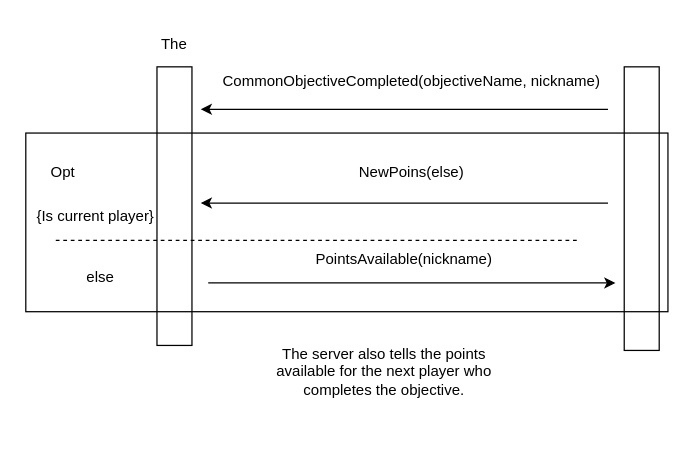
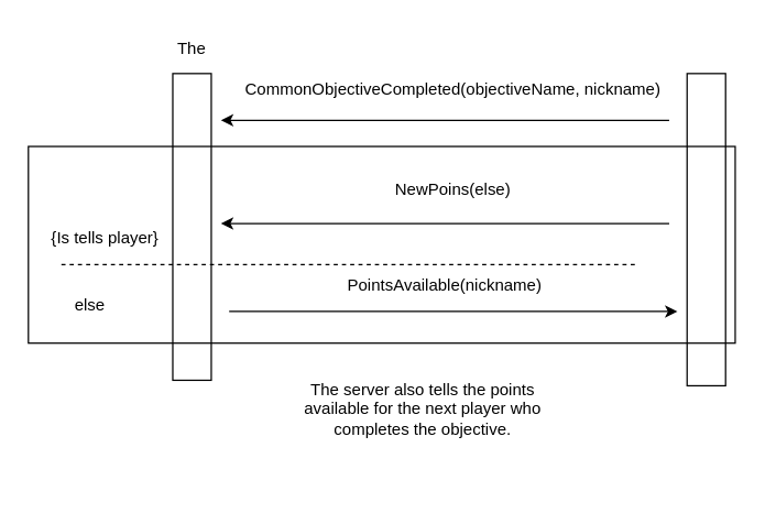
  <mxCell id="0" />
  <mxCell id="1" parent="0" />
  <mxCell id="2" value="" style="rounded=0;whiteSpace=wrap;html=1;fillColor=none;" parent="1" vertex="1"><mxGeometry x="20" y="106" width="514" height="143" as="geometry" /></mxCell>
  <mxCell id="3" value="" style="rounded=0;whiteSpace=wrap;html=1;fillColor=none;" parent="1" vertex="1"><mxGeometry x="125" y="53" width="28" height="223" as="geometry" /></mxCell>
  <mxCell id="4" value="" style="rounded=0;whiteSpace=wrap;html=1;fillColor=none;" parent="1" vertex="1"><mxGeometry x="499" y="53" width="28" height="227" as="geometry" /></mxCell>
  <mxCell id="5" value="The" style="text;html=1;strokeColor=none;fillColor=none;align=center;verticalAlign=middle;whiteSpace=wrap;rounded=0;" parent="1" vertex="1"><mxGeometry x="109" y="20" width="60" height="30" as="geometry" /></mxCell>
  <mxCell id="6" value="" style="endArrow=none;html=1;rounded=0;startArrow=classic;startFill=1;endFill=0;" parent="1" edge="1"><mxGeometry width="50" height="50" relative="1" as="geometry"><mxPoint x="160" y="87" as="sourcePoint" /><mxPoint x="486" y="87" as="targetPoint" /></mxGeometry></mxCell>
  <mxCell id="7" value="CommonObjectiveCompleted(objectiveName, nickname)" style="text;html=1;strokeColor=none;fillColor=none;align=center;verticalAlign=middle;whiteSpace=wrap;rounded=0;" parent="1" vertex="1"><mxGeometry x="153" y="50" width="352" height="30" as="geometry" /></mxCell>
- <mxCell id="8" value="Opt" style="text;html=1;strokeColor=none;fillColor=none;align=center;verticalAlign=middle;whiteSpace=wrap;rounded=0;" parent="1" vertex="1"><mxGeometry x="20" y="123" width="60" height="30" as="geometry" /></mxCell>
- <mxCell id="9" value="{Is current player}" style="text;html=1;strokeColor=none;fillColor=none;align=center;verticalAlign=middle;whiteSpace=wrap;rounded=0;" parent="1" vertex="1"><mxGeometry x="20" y="158" width="112" height="30" as="geometry" /></mxCell>
+ <mxCell id="9" value="{Is tells player}" style="text;html=1;strokeColor=none;fillColor=none;align=center;verticalAlign=middle;whiteSpace=wrap;rounded=0;" parent="1" vertex="1"><mxGeometry x="20" y="158" width="112" height="30" as="geometry" /></mxCell>
  <mxCell id="10" value="" style="endArrow=none;html=1;rounded=0;startArrow=classic;startFill=1;endFill=0;" parent="1" edge="1"><mxGeometry width="50" height="50" relative="1" as="geometry"><mxPoint x="160" y="162" as="sourcePoint" /><mxPoint x="486" y="162" as="targetPoint" /></mxGeometry></mxCell>
  <mxCell id="11" value="NewPoins(else)" style="text;html=1;strokeColor=none;fillColor=none;align=center;verticalAlign=middle;whiteSpace=wrap;rounded=0;" parent="1" vertex="1"><mxGeometry x="153" y="123" width="352" height="30" as="geometry" /></mxCell>
- <mxCell id="12" value="else" style="text;html=1;strokeColor=none;fillColor=none;align=center;verticalAlign=middle;whiteSpace=wrap;rounded=0;" parent="1" vertex="1"><mxGeometry x="50" y="207" width="60" height="30" as="geometry" /></mxCell>
+ <mxCell id="12" value="else" style="text;html=1;strokeColor=none;fillColor=none;align=center;verticalAlign=middle;whiteSpace=wrap;rounded=0;" parent="1" vertex="1"><mxGeometry x="35" y="207" width="60" height="30" as="geometry" /></mxCell>
  <mxCell id="13" value="" style="endArrow=classic;html=1;rounded=0;startArrow=none;startFill=0;endFill=1;" parent="1" edge="1"><mxGeometry width="50" height="50" relative="1" as="geometry"><mxPoint x="166" y="226" as="sourcePoint" /><mxPoint x="492" y="226" as="targetPoint" /></mxGeometry></mxCell>
  <mxCell id="14" value="PointsAvailable(nickname)" style="text;html=1;strokeColor=none;fillColor=none;align=center;verticalAlign=middle;whiteSpace=wrap;rounded=0;" parent="1" vertex="1"><mxGeometry x="147" y="192" width="352" height="30" as="geometry" /></mxCell>
  <mxCell id="15" value="" style="endArrow=none;dashed=1;html=1;rounded=0;" parent="1" edge="1"><mxGeometry width="50" height="50" relative="1" as="geometry"><mxPoint x="44" y="192" as="sourcePoint" /><mxPoint x="461" y="192" as="targetPoint" /></mxGeometry></mxCell>
  <mxCell id="16" value="The server also tells the points available for the next player who completes the objective." style="text;html=1;strokeColor=none;fillColor=none;align=center;verticalAlign=middle;whiteSpace=wrap;rounded=0;" vertex="1" parent="1"><mxGeometry x="206" y="243" width="202" height="108" as="geometry" /></mxCell>
